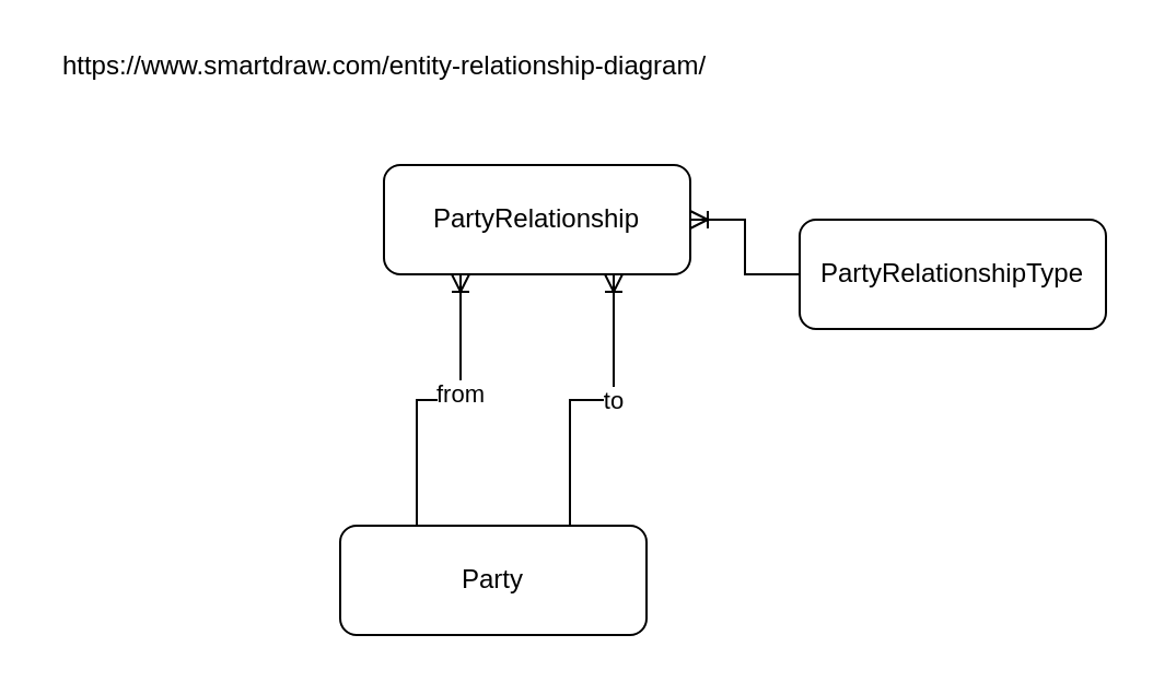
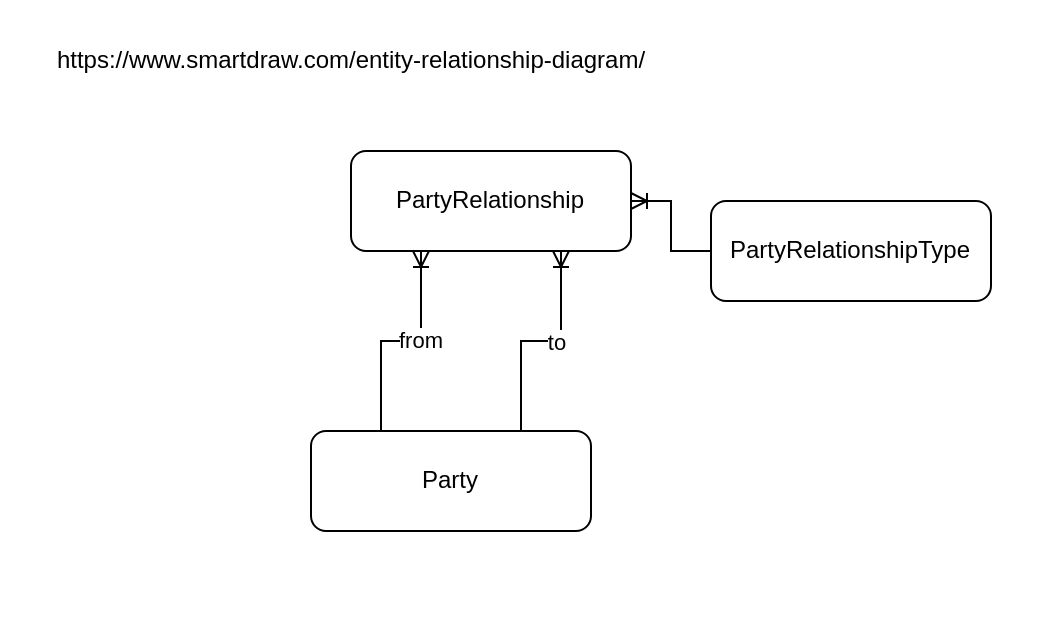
  <mxCell id="0" />
  <mxCell id="1" parent="0" />
- <mxCell id="2" value="Party" style="rounded=1;whiteSpace=wrap;html=1;" vertex="1" parent="1"><mxGeometry x="155" y="240" width="140" height="50" as="geometry" /></mxCell>
+ <mxCell id="2" value="Party" style="rounded=1;whiteSpace=wrap;html=1;" vertex="1" parent="1"><mxGeometry x="155" y="215" width="140" height="50" as="geometry" /></mxCell>
  <mxCell id="3" style="edgeStyle=orthogonalEdgeStyle;rounded=0;orthogonalLoop=1;jettySize=auto;html=1;exitX=0.25;exitY=1;exitDx=0;exitDy=0;entryX=0.25;entryY=0;entryDx=0;entryDy=0;endArrow=none;endFill=0;startArrow=ERoneToMany;startFill=0;" edge="1" parent="1" source="8" target="2"><mxGeometry relative="1" as="geometry" /></mxCell>
  <mxCell id="4" value="from" style="edgeLabel;html=1;align=center;verticalAlign=middle;resizable=0;points=[];" vertex="1" connectable="0" parent="3"><mxGeometry x="-0.198" y="-1" relative="1" as="geometry"><mxPoint as="offset" /></mxGeometry></mxCell>
  <mxCell id="5" style="edgeStyle=orthogonalEdgeStyle;rounded=0;orthogonalLoop=1;jettySize=auto;html=1;exitX=0.75;exitY=1;exitDx=0;exitDy=0;entryX=0.75;entryY=0;entryDx=0;entryDy=0;endArrow=none;endFill=0;startArrow=ERoneToMany;startFill=0;" edge="1" parent="1" source="8" target="2"><mxGeometry relative="1" as="geometry" /></mxCell>
  <mxCell id="6" value="to" style="edgeLabel;html=1;align=center;verticalAlign=middle;resizable=0;points=[];" vertex="1" connectable="0" parent="5"><mxGeometry x="-0.135" relative="1" as="geometry"><mxPoint as="offset" /></mxGeometry></mxCell>
  <mxCell id="7" style="edgeStyle=orthogonalEdgeStyle;rounded=0;orthogonalLoop=1;jettySize=auto;html=1;entryX=0;entryY=0.5;entryDx=0;entryDy=0;endArrow=none;endFill=0;startArrow=ERoneToMany;startFill=0;" edge="1" parent="1" source="8" target="9"><mxGeometry relative="1" as="geometry" /></mxCell>
  <mxCell id="8" value="PartyRelationship" style="rounded=1;whiteSpace=wrap;html=1;" vertex="1" parent="1"><mxGeometry x="175" y="75" width="140" height="50" as="geometry" /></mxCell>
- <mxCell id="9" value="PartyRelationshipType" style="rounded=1;whiteSpace=wrap;html=1;" vertex="1" parent="1"><mxGeometry x="365" y="100" width="140" height="50" as="geometry" /></mxCell>
+ <mxCell id="9" value="PartyRelationshipType" style="rounded=1;whiteSpace=wrap;html=1;" vertex="1" parent="1"><mxGeometry x="355" y="100" width="140" height="50" as="geometry" /></mxCell>
  <mxCell id="10" value="https://www.smartdraw.com/entity-relationship-diagram/" style="text;html=1;align=center;verticalAlign=middle;resizable=0;points=[];autosize=1;strokeColor=none;fillColor=none;" vertex="1" parent="1"><mxGeometry x="20" y="20" width="310" height="20" as="geometry" /></mxCell>
